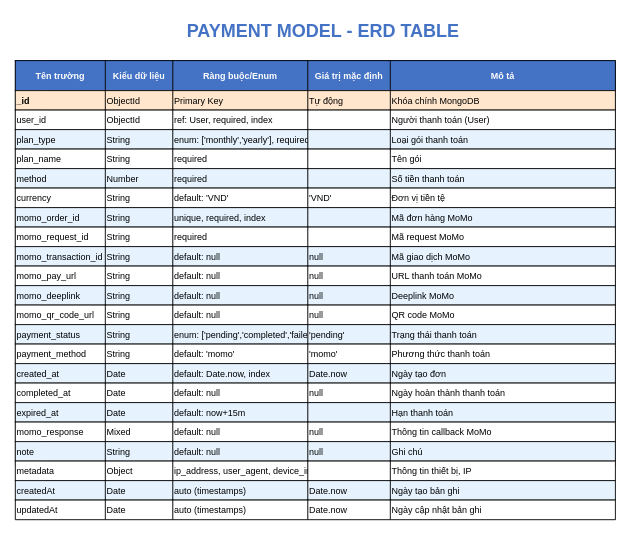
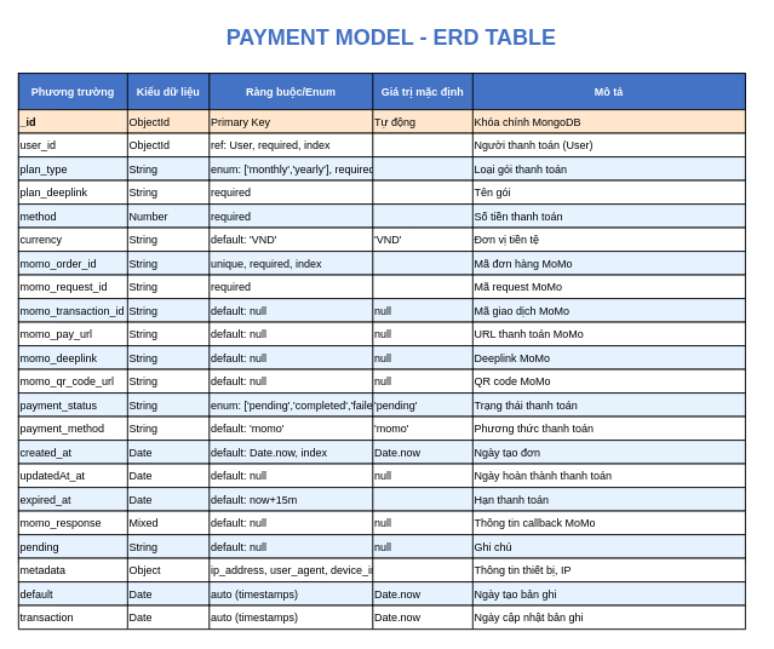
  <mxCell id="0" />
  <mxCell id="1" parent="0" />
  <mxCell id="2" value="PAYMENT MODEL - ERD TABLE" style="text;html=1;strokeColor=none;fillColor=none;align=center;fontSize=24;fontStyle=1;fontColor=#4472C4;" parent="1" vertex="1"><mxGeometry x="30" y="20" width="800" height="50" as="geometry" /></mxCell>
  <mxCell id="3" value="" style="shape=table;startSize=0;container=1;collapsible=0;childLayout=tableLayout;fixedRows=1;rowLines=0;fontStyle=1;align=center;resizeLast=1;strokeColor=#000000;fillColor=#ffffff;" parent="1" vertex="1"><mxGeometry x="20" y="80" width="800" height="540" as="geometry" /></mxCell>
  <mxCell id="4" value="" style="shape=tableRow;horizontal=0;fillColor=#4472C4;strokeColor=#000000;" parent="3" vertex="1"><mxGeometry width="800" height="40" as="geometry" /></mxCell>
- <mxCell id="5" value="Tên trường" style="shape=partialRectangle;connectable=0;fillColor=#4472C4;align=center;fontStyle=1;fontSize=12;fontColor=#ffffff;" parent="4" vertex="1"><mxGeometry width="120" height="40" as="geometry" /></mxCell>
+ <mxCell id="5" value="Phương trường" style="shape=partialRectangle;connectable=0;fillColor=#4472C4;align=center;fontStyle=1;fontSize=12;fontColor=#ffffff;" parent="4" vertex="1"><mxGeometry width="120" height="40" as="geometry" /></mxCell>
  <mxCell id="6" value="Kiểu dữ liệu" style="shape=partialRectangle;connectable=0;fillColor=#4472C4;align=center;fontStyle=1;fontSize=12;fontColor=#ffffff;" parent="4" vertex="1"><mxGeometry x="120" width="90" height="40" as="geometry" /></mxCell>
  <mxCell id="7" value="Ràng buộc/Enum" style="shape=partialRectangle;connectable=0;fillColor=#4472C4;align=center;fontStyle=1;fontSize=12;fontColor=#ffffff;" parent="4" vertex="1"><mxGeometry x="210" width="180" height="40" as="geometry" /></mxCell>
  <mxCell id="8" value="Giá trị mặc định" style="shape=partialRectangle;connectable=0;fillColor=#4472C4;align=center;fontStyle=1;fontSize=12;fontColor=#ffffff;" parent="4" vertex="1"><mxGeometry x="390" width="110" height="40" as="geometry" /></mxCell>
  <mxCell id="9" value="Mô tả" style="shape=partialRectangle;connectable=0;fillColor=#4472C4;align=center;fontStyle=1;fontSize=12;fontColor=#ffffff;" parent="4" vertex="1"><mxGeometry x="500" width="300" height="40" as="geometry" /></mxCell>
  <mxCell id="10" value="" style="shape=tableRow;horizontal=0;fillColor=#FFE6CC;strokeColor=#000000;" parent="3" vertex="1"><mxGeometry y="40" width="800" height="26" as="geometry" /></mxCell>
  <mxCell id="11" value="_id" style="shape=partialRectangle;connectable=0;fillColor=#FFE6CC;align=left;fontStyle=1;" parent="10" vertex="1"><mxGeometry width="120" height="26" as="geometry" /></mxCell>
  <mxCell id="12" value="ObjectId" style="shape=partialRectangle;connectable=0;fillColor=#FFE6CC;align=left;" parent="10" vertex="1"><mxGeometry x="120" width="90" height="26" as="geometry" /></mxCell>
  <mxCell id="13" value="Primary Key" style="shape=partialRectangle;connectable=0;fillColor=#FFE6CC;align=left;" parent="10" vertex="1"><mxGeometry x="210" width="180" height="26" as="geometry" /></mxCell>
  <mxCell id="14" value="Tự động" style="shape=partialRectangle;connectable=0;fillColor=#FFE6CC;align=left;" parent="10" vertex="1"><mxGeometry x="390" width="110" height="26" as="geometry" /></mxCell>
  <mxCell id="15" value="Khóa chính MongoDB" style="shape=partialRectangle;connectable=0;fillColor=#FFE6CC;align=left;" parent="10" vertex="1"><mxGeometry x="500" width="300" height="26" as="geometry" /></mxCell>
  <mxCell id="16" value="" style="shape=tableRow;horizontal=0;fillColor=#ffffff;strokeColor=#000000;" parent="3" vertex="1"><mxGeometry y="66" width="800" height="26" as="geometry" /></mxCell>
  <mxCell id="17" value="user_id" style="shape=partialRectangle;connectable=0;fillColor=#ffffff;align=left;" parent="16" vertex="1"><mxGeometry width="120" height="26" as="geometry" /></mxCell>
  <mxCell id="18" value="ObjectId" style="shape=partialRectangle;connectable=0;fillColor=#ffffff;align=left;" parent="16" vertex="1"><mxGeometry x="120" width="90" height="26" as="geometry" /></mxCell>
  <mxCell id="19" value="ref: User, required, index" style="shape=partialRectangle;connectable=0;fillColor=#ffffff;align=left;" parent="16" vertex="1"><mxGeometry x="210" width="180" height="26" as="geometry" /></mxCell>
  <mxCell id="20" value="" style="shape=partialRectangle;connectable=0;fillColor=#ffffff;align=left;" parent="16" vertex="1"><mxGeometry x="390" width="110" height="26" as="geometry" /></mxCell>
  <mxCell id="21" value="Người thanh toán (User)" style="shape=partialRectangle;connectable=0;fillColor=#ffffff;align=left;" parent="16" vertex="1"><mxGeometry x="500" width="300" height="26" as="geometry" /></mxCell>
  <mxCell id="22" value="" style="shape=tableRow;horizontal=0;fillColor=#E6F3FF;strokeColor=#000000;" parent="3" vertex="1"><mxGeometry y="92" width="800" height="26" as="geometry" /></mxCell>
  <mxCell id="23" value="plan_type" style="shape=partialRectangle;connectable=0;fillColor=#E6F3FF;align=left;" parent="22" vertex="1"><mxGeometry width="120" height="26" as="geometry" /></mxCell>
  <mxCell id="24" value="String" style="shape=partialRectangle;connectable=0;fillColor=#E6F3FF;align=left;" parent="22" vertex="1"><mxGeometry x="120" width="90" height="26" as="geometry" /></mxCell>
  <mxCell id="25" value="enum: ['monthly','yearly'], required" style="shape=partialRectangle;connectable=0;fillColor=#E6F3FF;align=left;" parent="22" vertex="1"><mxGeometry x="210" width="180" height="26" as="geometry" /></mxCell>
  <mxCell id="26" value="" style="shape=partialRectangle;connectable=0;fillColor=#E6F3FF;align=left;" parent="22" vertex="1"><mxGeometry x="390" width="110" height="26" as="geometry" /></mxCell>
  <mxCell id="27" value="Loại gói thanh toán" style="shape=partialRectangle;connectable=0;fillColor=#E6F3FF;align=left;" parent="22" vertex="1"><mxGeometry x="500" width="300" height="26" as="geometry" /></mxCell>
  <mxCell id="28" value="" style="shape=tableRow;horizontal=0;fillColor=#ffffff;strokeColor=#000000;" parent="3" vertex="1"><mxGeometry y="118" width="800" height="26" as="geometry" /></mxCell>
- <mxCell id="29" value="plan_name" style="shape=partialRectangle;connectable=0;fillColor=#ffffff;align=left;" parent="28" vertex="1"><mxGeometry width="120" height="26" as="geometry" /></mxCell>
+ <mxCell id="29" value="plan_deeplink" style="shape=partialRectangle;connectable=0;fillColor=#ffffff;align=left;" parent="28" vertex="1"><mxGeometry width="120" height="26" as="geometry" /></mxCell>
  <mxCell id="30" value="String" style="shape=partialRectangle;connectable=0;fillColor=#ffffff;align=left;" parent="28" vertex="1"><mxGeometry x="120" width="90" height="26" as="geometry" /></mxCell>
  <mxCell id="31" value="required" style="shape=partialRectangle;connectable=0;fillColor=#ffffff;align=left;" parent="28" vertex="1"><mxGeometry x="210" width="180" height="26" as="geometry" /></mxCell>
  <mxCell id="32" value="" style="shape=partialRectangle;connectable=0;fillColor=#ffffff;align=left;" parent="28" vertex="1"><mxGeometry x="390" width="110" height="26" as="geometry" /></mxCell>
  <mxCell id="33" value="Tên gói" style="shape=partialRectangle;connectable=0;fillColor=#ffffff;align=left;" parent="28" vertex="1"><mxGeometry x="500" width="300" height="26" as="geometry" /></mxCell>
  <mxCell id="34" value="" style="shape=tableRow;horizontal=0;fillColor=#E6F3FF;strokeColor=#000000;" parent="3" vertex="1"><mxGeometry y="144" width="800" height="26" as="geometry" /></mxCell>
  <mxCell id="35" value="method" style="shape=partialRectangle;connectable=0;fillColor=#E6F3FF;align=left;" parent="34" vertex="1"><mxGeometry width="120" height="26" as="geometry" /></mxCell>
  <mxCell id="36" value="Number" style="shape=partialRectangle;connectable=0;fillColor=#E6F3FF;align=left;" parent="34" vertex="1"><mxGeometry x="120" width="90" height="26" as="geometry" /></mxCell>
  <mxCell id="37" value="required" style="shape=partialRectangle;connectable=0;fillColor=#E6F3FF;align=left;" parent="34" vertex="1"><mxGeometry x="210" width="180" height="26" as="geometry" /></mxCell>
  <mxCell id="38" value="" style="shape=partialRectangle;connectable=0;fillColor=#E6F3FF;align=left;" parent="34" vertex="1"><mxGeometry x="390" width="110" height="26" as="geometry" /></mxCell>
  <mxCell id="39" value="Số tiền thanh toán" style="shape=partialRectangle;connectable=0;fillColor=#E6F3FF;align=left;" parent="34" vertex="1"><mxGeometry x="500" width="300" height="26" as="geometry" /></mxCell>
  <mxCell id="40" value="" style="shape=tableRow;horizontal=0;fillColor=#ffffff;strokeColor=#000000;" parent="3" vertex="1"><mxGeometry y="170" width="800" height="26" as="geometry" /></mxCell>
  <mxCell id="41" value="currency" style="shape=partialRectangle;connectable=0;fillColor=#ffffff;align=left;" parent="40" vertex="1"><mxGeometry width="120" height="26" as="geometry" /></mxCell>
  <mxCell id="42" value="String" style="shape=partialRectangle;connectable=0;fillColor=#ffffff;align=left;" parent="40" vertex="1"><mxGeometry x="120" width="90" height="26" as="geometry" /></mxCell>
  <mxCell id="43" value="default: 'VND'" style="shape=partialRectangle;connectable=0;fillColor=#ffffff;align=left;" parent="40" vertex="1"><mxGeometry x="210" width="180" height="26" as="geometry" /></mxCell>
  <mxCell id="44" value="'VND'" style="shape=partialRectangle;connectable=0;fillColor=#ffffff;align=left;" parent="40" vertex="1"><mxGeometry x="390" width="110" height="26" as="geometry" /></mxCell>
  <mxCell id="45" value="Đơn vị tiền tệ" style="shape=partialRectangle;connectable=0;fillColor=#ffffff;align=left;" parent="40" vertex="1"><mxGeometry x="500" width="300" height="26" as="geometry" /></mxCell>
  <mxCell id="46" value="" style="shape=tableRow;horizontal=0;fillColor=#E6F3FF;strokeColor=#000000;" parent="3" vertex="1"><mxGeometry y="196" width="800" height="26" as="geometry" /></mxCell>
  <mxCell id="47" value="momo_order_id" style="shape=partialRectangle;connectable=0;fillColor=#E6F3FF;align=left;" parent="46" vertex="1"><mxGeometry width="120" height="26" as="geometry" /></mxCell>
  <mxCell id="48" value="String" style="shape=partialRectangle;connectable=0;fillColor=#E6F3FF;align=left;" parent="46" vertex="1"><mxGeometry x="120" width="90" height="26" as="geometry" /></mxCell>
  <mxCell id="49" value="unique, required, index" style="shape=partialRectangle;connectable=0;fillColor=#E6F3FF;align=left;" parent="46" vertex="1"><mxGeometry x="210" width="180" height="26" as="geometry" /></mxCell>
  <mxCell id="50" value="" style="shape=partialRectangle;connectable=0;fillColor=#E6F3FF;align=left;" parent="46" vertex="1"><mxGeometry x="390" width="110" height="26" as="geometry" /></mxCell>
  <mxCell id="51" value="Mã đơn hàng MoMo" style="shape=partialRectangle;connectable=0;fillColor=#E6F3FF;align=left;" parent="46" vertex="1"><mxGeometry x="500" width="300" height="26" as="geometry" /></mxCell>
  <mxCell id="52" value="" style="shape=tableRow;horizontal=0;fillColor=#ffffff;strokeColor=#000000;" parent="3" vertex="1"><mxGeometry y="222" width="800" height="26" as="geometry" /></mxCell>
  <mxCell id="53" value="momo_request_id" style="shape=partialRectangle;connectable=0;fillColor=#ffffff;align=left;" parent="52" vertex="1"><mxGeometry width="120" height="26" as="geometry" /></mxCell>
  <mxCell id="54" value="String" style="shape=partialRectangle;connectable=0;fillColor=#ffffff;align=left;" parent="52" vertex="1"><mxGeometry x="120" width="90" height="26" as="geometry" /></mxCell>
  <mxCell id="55" value="required" style="shape=partialRectangle;connectable=0;fillColor=#ffffff;align=left;" parent="52" vertex="1"><mxGeometry x="210" width="180" height="26" as="geometry" /></mxCell>
  <mxCell id="56" value="" style="shape=partialRectangle;connectable=0;fillColor=#ffffff;align=left;" parent="52" vertex="1"><mxGeometry x="390" width="110" height="26" as="geometry" /></mxCell>
  <mxCell id="57" value="Mã request MoMo" style="shape=partialRectangle;connectable=0;fillColor=#ffffff;align=left;" parent="52" vertex="1"><mxGeometry x="500" width="300" height="26" as="geometry" /></mxCell>
  <mxCell id="58" value="" style="shape=tableRow;horizontal=0;fillColor=#E6F3FF;strokeColor=#000000;" parent="3" vertex="1"><mxGeometry y="248" width="800" height="26" as="geometry" /></mxCell>
  <mxCell id="59" value="momo_transaction_id" style="shape=partialRectangle;connectable=0;fillColor=#E6F3FF;align=left;" parent="58" vertex="1"><mxGeometry width="120" height="26" as="geometry" /></mxCell>
  <mxCell id="60" value="String" style="shape=partialRectangle;connectable=0;fillColor=#E6F3FF;align=left;" parent="58" vertex="1"><mxGeometry x="120" width="90" height="26" as="geometry" /></mxCell>
  <mxCell id="61" value="default: null" style="shape=partialRectangle;connectable=0;fillColor=#E6F3FF;align=left;" parent="58" vertex="1"><mxGeometry x="210" width="180" height="26" as="geometry" /></mxCell>
  <mxCell id="62" value="null" style="shape=partialRectangle;connectable=0;fillColor=#E6F3FF;align=left;" parent="58" vertex="1"><mxGeometry x="390" width="110" height="26" as="geometry" /></mxCell>
  <mxCell id="63" value="Mã giao dịch MoMo" style="shape=partialRectangle;connectable=0;fillColor=#E6F3FF;align=left;" parent="58" vertex="1"><mxGeometry x="500" width="300" height="26" as="geometry" /></mxCell>
  <mxCell id="64" value="" style="shape=tableRow;horizontal=0;fillColor=#ffffff;strokeColor=#000000;" parent="3" vertex="1"><mxGeometry y="274" width="800" height="26" as="geometry" /></mxCell>
  <mxCell id="65" value="momo_pay_url" style="shape=partialRectangle;connectable=0;fillColor=#ffffff;align=left;" parent="64" vertex="1"><mxGeometry width="120" height="26" as="geometry" /></mxCell>
  <mxCell id="66" value="String" style="shape=partialRectangle;connectable=0;fillColor=#ffffff;align=left;" parent="64" vertex="1"><mxGeometry x="120" width="90" height="26" as="geometry" /></mxCell>
  <mxCell id="67" value="default: null" style="shape=partialRectangle;connectable=0;fillColor=#ffffff;align=left;" parent="64" vertex="1"><mxGeometry x="210" width="180" height="26" as="geometry" /></mxCell>
  <mxCell id="68" value="null" style="shape=partialRectangle;connectable=0;fillColor=#ffffff;align=left;" parent="64" vertex="1"><mxGeometry x="390" width="110" height="26" as="geometry" /></mxCell>
  <mxCell id="69" value="URL thanh toán MoMo" style="shape=partialRectangle;connectable=0;fillColor=#ffffff;align=left;" parent="64" vertex="1"><mxGeometry x="500" width="300" height="26" as="geometry" /></mxCell>
  <mxCell id="70" value="" style="shape=tableRow;horizontal=0;fillColor=#E6F3FF;strokeColor=#000000;" parent="3" vertex="1"><mxGeometry y="300" width="800" height="26" as="geometry" /></mxCell>
  <mxCell id="71" value="momo_deeplink" style="shape=partialRectangle;connectable=0;fillColor=#E6F3FF;align=left;" parent="70" vertex="1"><mxGeometry width="120" height="26" as="geometry" /></mxCell>
  <mxCell id="72" value="String" style="shape=partialRectangle;connectable=0;fillColor=#E6F3FF;align=left;" parent="70" vertex="1"><mxGeometry x="120" width="90" height="26" as="geometry" /></mxCell>
  <mxCell id="73" value="default: null" style="shape=partialRectangle;connectable=0;fillColor=#E6F3FF;align=left;" parent="70" vertex="1"><mxGeometry x="210" width="180" height="26" as="geometry" /></mxCell>
  <mxCell id="74" value="null" style="shape=partialRectangle;connectable=0;fillColor=#E6F3FF;align=left;" parent="70" vertex="1"><mxGeometry x="390" width="110" height="26" as="geometry" /></mxCell>
  <mxCell id="75" value="Deeplink MoMo" style="shape=partialRectangle;connectable=0;fillColor=#E6F3FF;align=left;" parent="70" vertex="1"><mxGeometry x="500" width="300" height="26" as="geometry" /></mxCell>
  <mxCell id="76" value="" style="shape=tableRow;horizontal=0;fillColor=#ffffff;strokeColor=#000000;" parent="3" vertex="1"><mxGeometry y="326" width="800" height="26" as="geometry" /></mxCell>
  <mxCell id="77" value="momo_qr_code_url" style="shape=partialRectangle;connectable=0;fillColor=#ffffff;align=left;" parent="76" vertex="1"><mxGeometry width="120" height="26" as="geometry" /></mxCell>
  <mxCell id="78" value="String" style="shape=partialRectangle;connectable=0;fillColor=#ffffff;align=left;" parent="76" vertex="1"><mxGeometry x="120" width="90" height="26" as="geometry" /></mxCell>
  <mxCell id="79" value="default: null" style="shape=partialRectangle;connectable=0;fillColor=#ffffff;align=left;" parent="76" vertex="1"><mxGeometry x="210" width="180" height="26" as="geometry" /></mxCell>
  <mxCell id="80" value="null" style="shape=partialRectangle;connectable=0;fillColor=#ffffff;align=left;" parent="76" vertex="1"><mxGeometry x="390" width="110" height="26" as="geometry" /></mxCell>
  <mxCell id="81" value="QR code MoMo" style="shape=partialRectangle;connectable=0;fillColor=#ffffff;align=left;" parent="76" vertex="1"><mxGeometry x="500" width="300" height="26" as="geometry" /></mxCell>
  <mxCell id="82" value="" style="shape=tableRow;horizontal=0;fillColor=#E6F3FF;strokeColor=#000000;" parent="3" vertex="1"><mxGeometry y="352" width="800" height="26" as="geometry" /></mxCell>
  <mxCell id="83" value="payment_status" style="shape=partialRectangle;connectable=0;fillColor=#E6F3FF;align=left;" parent="82" vertex="1"><mxGeometry width="120" height="26" as="geometry" /></mxCell>
  <mxCell id="84" value="String" style="shape=partialRectangle;connectable=0;fillColor=#E6F3FF;align=left;" parent="82" vertex="1"><mxGeometry x="120" width="90" height="26" as="geometry" /></mxCell>
  <mxCell id="85" value="enum: ['pending','completed','failed','cancelled','expired'], default: 'pending', index" style="shape=partialRectangle;connectable=0;fillColor=#E6F3FF;align=left;" parent="82" vertex="1"><mxGeometry x="210" width="180" height="26" as="geometry" /></mxCell>
  <mxCell id="86" value="'pending'" style="shape=partialRectangle;connectable=0;fillColor=#E6F3FF;align=left;" parent="82" vertex="1"><mxGeometry x="390" width="110" height="26" as="geometry" /></mxCell>
  <mxCell id="87" value="Trạng thái thanh toán" style="shape=partialRectangle;connectable=0;fillColor=#E6F3FF;align=left;" parent="82" vertex="1"><mxGeometry x="500" width="300" height="26" as="geometry" /></mxCell>
  <mxCell id="88" value="" style="shape=tableRow;horizontal=0;fillColor=#ffffff;strokeColor=#000000;" parent="3" vertex="1"><mxGeometry y="378" width="800" height="26" as="geometry" /></mxCell>
  <mxCell id="89" value="payment_method" style="shape=partialRectangle;connectable=0;fillColor=#ffffff;align=left;" parent="88" vertex="1"><mxGeometry width="120" height="26" as="geometry" /></mxCell>
  <mxCell id="90" value="String" style="shape=partialRectangle;connectable=0;fillColor=#ffffff;align=left;" parent="88" vertex="1"><mxGeometry x="120" width="90" height="26" as="geometry" /></mxCell>
  <mxCell id="91" value="default: 'momo'" style="shape=partialRectangle;connectable=0;fillColor=#ffffff;align=left;" parent="88" vertex="1"><mxGeometry x="210" width="180" height="26" as="geometry" /></mxCell>
  <mxCell id="92" value="'momo'" style="shape=partialRectangle;connectable=0;fillColor=#ffffff;align=left;" parent="88" vertex="1"><mxGeometry x="390" width="110" height="26" as="geometry" /></mxCell>
  <mxCell id="93" value="Phương thức thanh toán" style="shape=partialRectangle;connectable=0;fillColor=#ffffff;align=left;" parent="88" vertex="1"><mxGeometry x="500" width="300" height="26" as="geometry" /></mxCell>
  <mxCell id="94" value="" style="shape=tableRow;horizontal=0;fillColor=#E6F3FF;strokeColor=#000000;" parent="3" vertex="1"><mxGeometry y="404" width="800" height="26" as="geometry" /></mxCell>
  <mxCell id="95" value="created_at" style="shape=partialRectangle;connectable=0;fillColor=#E6F3FF;align=left;" parent="94" vertex="1"><mxGeometry width="120" height="26" as="geometry" /></mxCell>
  <mxCell id="96" value="Date" style="shape=partialRectangle;connectable=0;fillColor=#E6F3FF;align=left;" parent="94" vertex="1"><mxGeometry x="120" width="90" height="26" as="geometry" /></mxCell>
  <mxCell id="97" value="default: Date.now, index" style="shape=partialRectangle;connectable=0;fillColor=#E6F3FF;align=left;" parent="94" vertex="1"><mxGeometry x="210" width="180" height="26" as="geometry" /></mxCell>
  <mxCell id="98" value="Date.now" style="shape=partialRectangle;connectable=0;fillColor=#E6F3FF;align=left;" parent="94" vertex="1"><mxGeometry x="390" width="110" height="26" as="geometry" /></mxCell>
  <mxCell id="99" value="Ngày tạo đơn" style="shape=partialRectangle;connectable=0;fillColor=#E6F3FF;align=left;" parent="94" vertex="1"><mxGeometry x="500" width="300" height="26" as="geometry" /></mxCell>
  <mxCell id="100" value="" style="shape=tableRow;horizontal=0;fillColor=#ffffff;strokeColor=#000000;" parent="3" vertex="1"><mxGeometry y="430" width="800" height="26" as="geometry" /></mxCell>
- <mxCell id="101" value="completed_at" style="shape=partialRectangle;connectable=0;fillColor=#ffffff;align=left;" parent="100" vertex="1"><mxGeometry width="120" height="26" as="geometry" /></mxCell>
+ <mxCell id="101" value="updatedAt_at" style="shape=partialRectangle;connectable=0;fillColor=#ffffff;align=left;" parent="100" vertex="1"><mxGeometry width="120" height="26" as="geometry" /></mxCell>
  <mxCell id="102" value="Date" style="shape=partialRectangle;connectable=0;fillColor=#ffffff;align=left;" parent="100" vertex="1"><mxGeometry x="120" width="90" height="26" as="geometry" /></mxCell>
  <mxCell id="103" value="default: null" style="shape=partialRectangle;connectable=0;fillColor=#ffffff;align=left;" parent="100" vertex="1"><mxGeometry x="210" width="180" height="26" as="geometry" /></mxCell>
  <mxCell id="104" value="null" style="shape=partialRectangle;connectable=0;fillColor=#ffffff;align=left;" parent="100" vertex="1"><mxGeometry x="390" width="110" height="26" as="geometry" /></mxCell>
  <mxCell id="105" value="Ngày hoàn thành thanh toán" style="shape=partialRectangle;connectable=0;fillColor=#ffffff;align=left;" parent="100" vertex="1"><mxGeometry x="500" width="300" height="26" as="geometry" /></mxCell>
  <mxCell id="106" value="" style="shape=tableRow;horizontal=0;fillColor=#E6F3FF;strokeColor=#000000;" parent="3" vertex="1"><mxGeometry y="456" width="800" height="26" as="geometry" /></mxCell>
  <mxCell id="107" value="expired_at" style="shape=partialRectangle;connectable=0;fillColor=#E6F3FF;align=left;" parent="106" vertex="1"><mxGeometry width="120" height="26" as="geometry" /></mxCell>
  <mxCell id="108" value="Date" style="shape=partialRectangle;connectable=0;fillColor=#E6F3FF;align=left;" parent="106" vertex="1"><mxGeometry x="120" width="90" height="26" as="geometry" /></mxCell>
  <mxCell id="109" value="default: now+15m" style="shape=partialRectangle;connectable=0;fillColor=#E6F3FF;align=left;" parent="106" vertex="1"><mxGeometry x="210" width="180" height="26" as="geometry" /></mxCell>
  <mxCell id="110" value="" style="shape=partialRectangle;connectable=0;fillColor=#E6F3FF;align=left;" parent="106" vertex="1"><mxGeometry x="390" width="110" height="26" as="geometry" /></mxCell>
  <mxCell id="111" value="Hạn thanh toán" style="shape=partialRectangle;connectable=0;fillColor=#E6F3FF;align=left;" parent="106" vertex="1"><mxGeometry x="500" width="300" height="26" as="geometry" /></mxCell>
  <mxCell id="112" value="" style="shape=tableRow;horizontal=0;fillColor=#ffffff;strokeColor=#000000;" parent="3" vertex="1"><mxGeometry y="482" width="800" height="26" as="geometry" /></mxCell>
  <mxCell id="113" value="momo_response" style="shape=partialRectangle;connectable=0;fillColor=#ffffff;align=left;" parent="112" vertex="1"><mxGeometry width="120" height="26" as="geometry" /></mxCell>
  <mxCell id="114" value="Mixed" style="shape=partialRectangle;connectable=0;fillColor=#ffffff;align=left;" parent="112" vertex="1"><mxGeometry x="120" width="90" height="26" as="geometry" /></mxCell>
  <mxCell id="115" value="default: null" style="shape=partialRectangle;connectable=0;fillColor=#ffffff;align=left;" parent="112" vertex="1"><mxGeometry x="210" width="180" height="26" as="geometry" /></mxCell>
  <mxCell id="116" value="null" style="shape=partialRectangle;connectable=0;fillColor=#ffffff;align=left;" parent="112" vertex="1"><mxGeometry x="390" width="110" height="26" as="geometry" /></mxCell>
  <mxCell id="117" value="Thông tin callback MoMo" style="shape=partialRectangle;connectable=0;fillColor=#ffffff;align=left;" parent="112" vertex="1"><mxGeometry x="500" width="300" height="26" as="geometry" /></mxCell>
  <mxCell id="118" value="" style="shape=tableRow;horizontal=0;fillColor=#E6F3FF;strokeColor=#000000;" parent="3" vertex="1"><mxGeometry y="508" width="800" height="26" as="geometry" /></mxCell>
- <mxCell id="119" value="note" style="shape=partialRectangle;connectable=0;fillColor=#E6F3FF;align=left;" parent="118" vertex="1"><mxGeometry width="120" height="26" as="geometry" /></mxCell>
+ <mxCell id="119" value="pending" style="shape=partialRectangle;connectable=0;fillColor=#E6F3FF;align=left;" parent="118" vertex="1"><mxGeometry width="120" height="26" as="geometry" /></mxCell>
  <mxCell id="120" value="String" style="shape=partialRectangle;connectable=0;fillColor=#E6F3FF;align=left;" parent="118" vertex="1"><mxGeometry x="120" width="90" height="26" as="geometry" /></mxCell>
  <mxCell id="121" value="default: null" style="shape=partialRectangle;connectable=0;fillColor=#E6F3FF;align=left;" parent="118" vertex="1"><mxGeometry x="210" width="180" height="26" as="geometry" /></mxCell>
  <mxCell id="122" value="null" style="shape=partialRectangle;connectable=0;fillColor=#E6F3FF;align=left;" parent="118" vertex="1"><mxGeometry x="390" width="110" height="26" as="geometry" /></mxCell>
  <mxCell id="123" value="Ghi chú" style="shape=partialRectangle;connectable=0;fillColor=#E6F3FF;align=left;" parent="118" vertex="1"><mxGeometry x="500" width="300" height="26" as="geometry" /></mxCell>
  <mxCell id="124" value="" style="shape=tableRow;horizontal=0;fillColor=#ffffff;strokeColor=#000000;" parent="3" vertex="1"><mxGeometry y="534" width="800" height="26" as="geometry" /></mxCell>
  <mxCell id="125" value="metadata" style="shape=partialRectangle;connectable=0;fillColor=#ffffff;align=left;" parent="124" vertex="1"><mxGeometry width="120" height="26" as="geometry" /></mxCell>
  <mxCell id="126" value="Object" style="shape=partialRectangle;connectable=0;fillColor=#ffffff;align=left;" parent="124" vertex="1"><mxGeometry x="120" width="90" height="26" as="geometry" /></mxCell>
  <mxCell id="127" value="ip_address, user_agent, device_info" style="shape=partialRectangle;connectable=0;fillColor=#ffffff;align=left;" parent="124" vertex="1"><mxGeometry x="210" width="180" height="26" as="geometry" /></mxCell>
  <mxCell id="128" value="" style="shape=partialRectangle;connectable=0;fillColor=#ffffff;align=left;" parent="124" vertex="1"><mxGeometry x="390" width="110" height="26" as="geometry" /></mxCell>
  <mxCell id="129" value="Thông tin thiết bị, IP" style="shape=partialRectangle;connectable=0;fillColor=#ffffff;align=left;" parent="124" vertex="1"><mxGeometry x="500" width="300" height="26" as="geometry" /></mxCell>
  <mxCell id="130" value="" style="shape=tableRow;horizontal=0;fillColor=#E6F3FF;strokeColor=#000000;" parent="3" vertex="1"><mxGeometry y="560" width="800" height="26" as="geometry" /></mxCell>
- <mxCell id="131" value="createdAt" style="shape=partialRectangle;connectable=0;fillColor=#E6F3FF;align=left;" parent="130" vertex="1"><mxGeometry width="120" height="26" as="geometry" /></mxCell>
+ <mxCell id="131" value="default" style="shape=partialRectangle;connectable=0;fillColor=#E6F3FF;align=left;" parent="130" vertex="1"><mxGeometry width="120" height="26" as="geometry" /></mxCell>
  <mxCell id="132" value="Date" style="shape=partialRectangle;connectable=0;fillColor=#E6F3FF;align=left;" parent="130" vertex="1"><mxGeometry x="120" width="90" height="26" as="geometry" /></mxCell>
  <mxCell id="133" value="auto (timestamps)" style="shape=partialRectangle;connectable=0;fillColor=#E6F3FF;align=left;" parent="130" vertex="1"><mxGeometry x="210" width="180" height="26" as="geometry" /></mxCell>
  <mxCell id="134" value="Date.now" style="shape=partialRectangle;connectable=0;fillColor=#E6F3FF;align=left;" parent="130" vertex="1"><mxGeometry x="390" width="110" height="26" as="geometry" /></mxCell>
  <mxCell id="135" value="Ngày tạo bản ghi" style="shape=partialRectangle;connectable=0;fillColor=#E6F3FF;align=left;" parent="130" vertex="1"><mxGeometry x="500" width="300" height="26" as="geometry" /></mxCell>
  <mxCell id="136" value="" style="shape=tableRow;horizontal=0;fillColor=#ffffff;strokeColor=#000000;" parent="3" vertex="1"><mxGeometry y="586" width="800" height="26" as="geometry" /></mxCell>
- <mxCell id="137" value="updatedAt" style="shape=partialRectangle;connectable=0;fillColor=#ffffff;align=left;" parent="136" vertex="1"><mxGeometry width="120" height="26" as="geometry" /></mxCell>
+ <mxCell id="137" value="transaction" style="shape=partialRectangle;connectable=0;fillColor=#ffffff;align=left;" parent="136" vertex="1"><mxGeometry width="120" height="26" as="geometry" /></mxCell>
  <mxCell id="138" value="Date" style="shape=partialRectangle;connectable=0;fillColor=#ffffff;align=left;" parent="136" vertex="1"><mxGeometry x="120" width="90" height="26" as="geometry" /></mxCell>
  <mxCell id="139" value="auto (timestamps)" style="shape=partialRectangle;connectable=0;fillColor=#ffffff;align=left;" parent="136" vertex="1"><mxGeometry x="210" width="180" height="26" as="geometry" /></mxCell>
  <mxCell id="140" value="Date.now" style="shape=partialRectangle;connectable=0;fillColor=#ffffff;align=left;" parent="136" vertex="1"><mxGeometry x="390" width="110" height="26" as="geometry" /></mxCell>
  <mxCell id="141" value="Ngày cập nhật bản ghi" style="shape=partialRectangle;connectable=0;fillColor=#ffffff;align=left;" parent="136" vertex="1"><mxGeometry x="500" width="300" height="26" as="geometry" /></mxCell>
